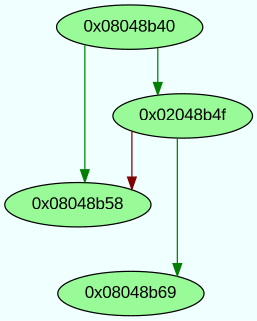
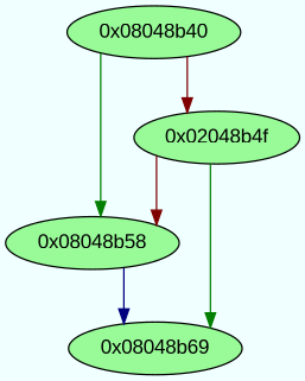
  digraph {
    bgcolor=azure
    fontname="Liberation Sans"
    fontsize=8
    splines=ortho
    node [color=black fillcolor=palegreen fontname="Liberation Sans" style=filled]
    edge [arrowhead=normal color="#7f0000" fontname="Liberation Sans"]
    n1 [label="0x08048b40"]
    n2 [label="0x02048b4f"]
    n3 [label="0x08048b58"]
    n4 [label="0x08048b69"]
-   n1 -> n2 [color="#007f00"]
+   n1 -> n2
    n1 -> n3 [color="#007f00"]
    n2 -> n3
    n2 -> n4 [color="#007f00"]
+   n3 -> n4 [color="#00007f"]
  }
